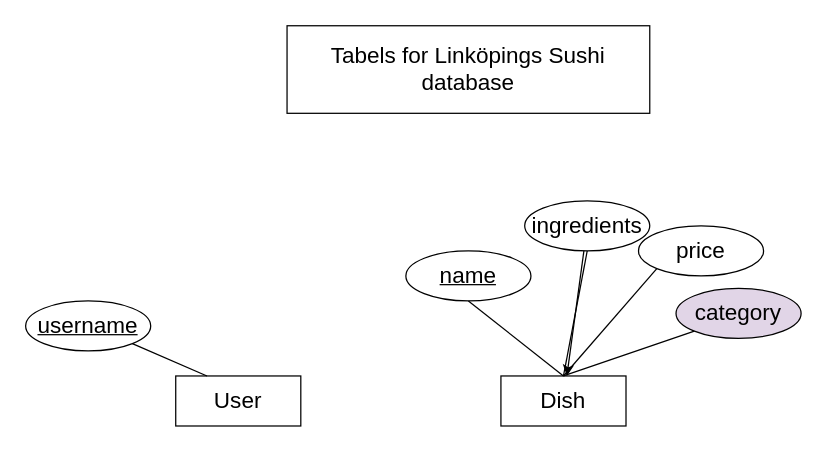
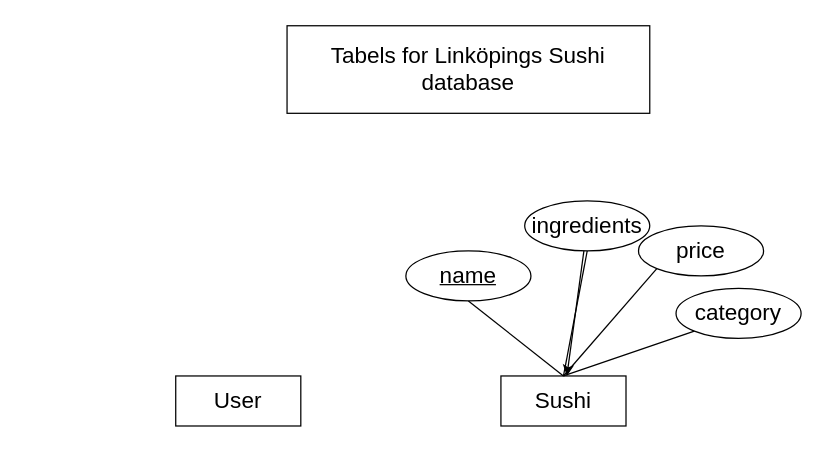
  <mxCell id="0" />
  <mxCell id="1" parent="0" />
  <mxCell id="2" value="&lt;font style=&quot;font-size: 18px;&quot;&gt;Tabels for Linköpings Sushi database&lt;/font&gt;" style="whiteSpace=wrap;html=1;align=center;" vertex="1" parent="1"><mxGeometry x="229" y="20" width="290" height="70" as="geometry" /></mxCell>
  <mxCell id="3" value="User" style="whiteSpace=wrap;html=1;align=center;fontSize=18;" vertex="1" parent="1"><mxGeometry x="140" y="300" width="100" height="40" as="geometry" /></mxCell>
- <mxCell id="4" value="username" style="ellipse;whiteSpace=wrap;html=1;align=center;fontStyle=4;fontSize=18;" vertex="1" parent="1"><mxGeometry x="20" y="240" width="100" height="40" as="geometry" /></mxCell>
- <mxCell id="5" value="" style="endArrow=none;html=1;rounded=0;fontSize=18;exitX=1;exitY=1;exitDx=0;exitDy=0;entryX=0.25;entryY=0;entryDx=0;entryDy=0;" edge="1" parent="1" source="4" target="3"><mxGeometry relative="1" as="geometry"><mxPoint x="310" y="250" as="sourcePoint" /><mxPoint x="470" y="250" as="targetPoint" /></mxGeometry></mxCell>
- <mxCell id="6" value="Dish" style="whiteSpace=wrap;html=1;align=center;fontSize=18;" vertex="1" parent="1"><mxGeometry x="400" y="300" width="100" height="40" as="geometry" /></mxCell>
+ <mxCell id="6" value="Sushi" style="whiteSpace=wrap;html=1;align=center;fontSize=18;" vertex="1" parent="1"><mxGeometry x="400" y="300" width="100" height="40" as="geometry" /></mxCell>
  <mxCell id="7" value="name" style="ellipse;whiteSpace=wrap;html=1;align=center;fontStyle=4;fontSize=18;" vertex="1" parent="1"><mxGeometry x="324" y="200" width="100" height="40" as="geometry" /></mxCell>
  <mxCell id="8" value="" style="edgeStyle=none;html=1;fontSize=18;" edge="1" parent="1" source="9" target="6"><mxGeometry relative="1" as="geometry" /></mxCell>
  <mxCell id="9" value="ingredients" style="ellipse;whiteSpace=wrap;html=1;align=center;fontSize=18;" vertex="1" parent="1"><mxGeometry x="419" y="160" width="100" height="40" as="geometry" /></mxCell>
  <mxCell id="10" value="price" style="ellipse;whiteSpace=wrap;html=1;align=center;fontSize=18;" vertex="1" parent="1"><mxGeometry x="510" y="180" width="100" height="40" as="geometry" /></mxCell>
- <mxCell id="11" value="category" style="ellipse;whiteSpace=wrap;html=1;align=center;fontSize=18;fillColor=#e1d5e7;" vertex="1" parent="1"><mxGeometry x="540" y="230" width="100" height="40" as="geometry" /></mxCell>
+ <mxCell id="11" value="category" style="ellipse;whiteSpace=wrap;html=1;align=center;fontSize=18;" vertex="1" parent="1"><mxGeometry x="540" y="230" width="100" height="40" as="geometry" /></mxCell>
  <mxCell id="12" value="" style="endArrow=none;html=1;rounded=0;fontSize=18;entryX=0.5;entryY=0;entryDx=0;entryDy=0;exitX=0.5;exitY=1;exitDx=0;exitDy=0;" edge="1" parent="1" source="7" target="6"><mxGeometry relative="1" as="geometry"><mxPoint x="310" y="250" as="sourcePoint" /><mxPoint x="470" y="250" as="targetPoint" /></mxGeometry></mxCell>
  <mxCell id="13" value="" style="endArrow=none;html=1;rounded=0;fontSize=18;entryX=0.5;entryY=0;entryDx=0;entryDy=0;exitX=0.5;exitY=1;exitDx=0;exitDy=0;" edge="1" parent="1" source="9" target="6"><mxGeometry relative="1" as="geometry"><mxPoint x="450" y="260" as="sourcePoint" /><mxPoint x="460" y="310" as="targetPoint" /></mxGeometry></mxCell>
  <mxCell id="14" value="" style="endArrow=none;html=1;rounded=0;fontSize=18;exitX=0;exitY=1;exitDx=0;exitDy=0;entryX=0.5;entryY=0;entryDx=0;entryDy=0;" edge="1" parent="1" source="10" target="6"><mxGeometry relative="1" as="geometry"><mxPoint x="479" y="210" as="sourcePoint" /><mxPoint x="540" y="320" as="targetPoint" /></mxGeometry></mxCell>
  <mxCell id="15" value="" style="endArrow=none;html=1;rounded=0;fontSize=18;exitX=0.5;exitY=0;exitDx=0;exitDy=0;entryX=0;entryY=1;entryDx=0;entryDy=0;" edge="1" parent="1" source="6" target="11"><mxGeometry relative="1" as="geometry"><mxPoint x="534.92" y="224.251" as="sourcePoint" /><mxPoint x="460" y="310" as="targetPoint" /></mxGeometry></mxCell>
